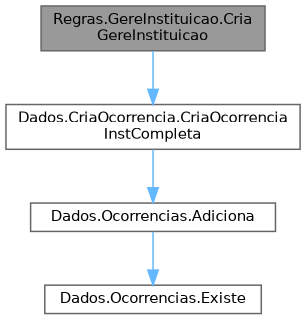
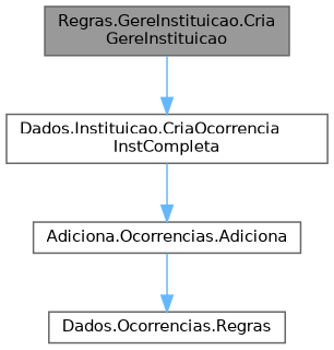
  digraph {
    rankdir=TB
    node [color=grey40 fillcolor=white fontname=Helvetica fontsize=10 shape=box style=filled]
    edge [color=steelblue1 fontname=Helvetica fontsize=10 labelfontname=Helvetica labelfontsize=10 style=solid]
    n1 [color=gray40 fillcolor=grey60 fontcolor=black height=0.2 label="Regras.GereInstituicao.Cria\lGereInstituicao" width=0.4]
-   n2 [height=0.2 label="Dados.CriaOcorrencia.CriaOcorrencia\lInstCompleta" width=0.4]
-   n3 [height=0.2 label="Dados.Ocorrencias.Adiciona" width=0.4]
-   n4 [height=0.2 label="Dados.Ocorrencias.Existe" width=0.4]
+   n2 [height=0.2 label="Dados.Instituicao.CriaOcorrencia\lInstCompleta" width=0.4]
+   n3 [height=0.2 label="Adiciona.Ocorrencias.Adiciona" width=0.4]
+   n4 [height=0.2 label="Dados.Ocorrencias.Regras" width=0.4]
    n1 -> n2
    n2 -> n3
    n3 -> n4
  }
